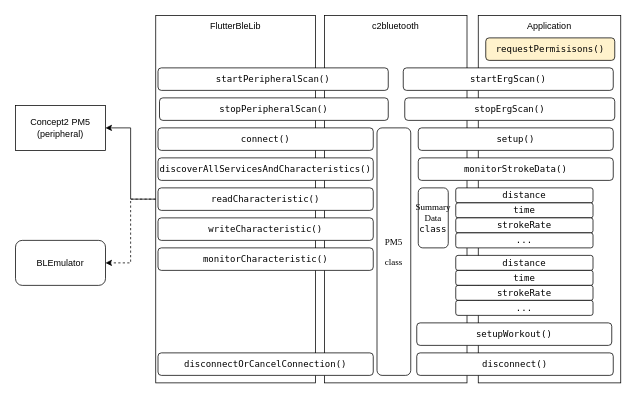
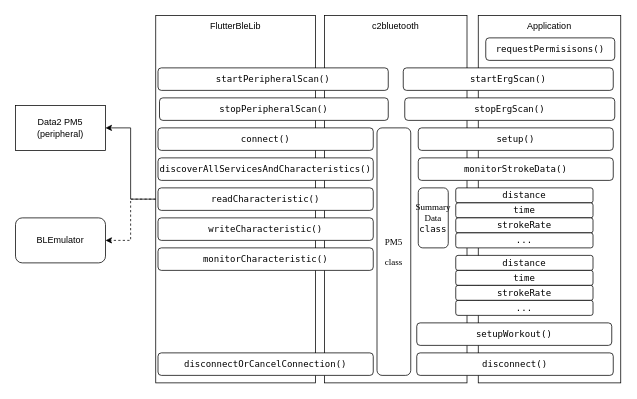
  <mxCell id="0" />
  <mxCell id="1" parent="0" />
- <mxCell id="2" value="Concept2 PM5&lt;br&gt;(peripheral)" style="rounded=1;whiteSpace=wrap;html=1;arcSize=0;" parent="1" vertex="1"><mxGeometry x="20" y="140" width="120" height="60" as="geometry" /></mxCell>
+ <mxCell id="2" value="Data2 PM5&lt;br&gt;(peripheral)" style="rounded=1;whiteSpace=wrap;html=1;arcSize=0;" parent="1" vertex="1"><mxGeometry x="20" y="140" width="120" height="60" as="geometry" /></mxCell>
  <mxCell id="3" style="edgeStyle=orthogonalEdgeStyle;rounded=0;orthogonalLoop=1;jettySize=auto;html=1;exitX=0;exitY=0.5;exitDx=0;exitDy=0;entryX=1;entryY=0.5;entryDx=0;entryDy=0;" parent="1" source="6" target="2" edge="1"><mxGeometry relative="1" as="geometry"><mxPoint x="247" y="340" as="sourcePoint" /></mxGeometry></mxCell>
  <mxCell id="4" style="edgeStyle=orthogonalEdgeStyle;rounded=0;orthogonalLoop=1;jettySize=auto;html=1;exitX=0;exitY=0.5;exitDx=0;exitDy=0;entryX=1;entryY=0.5;entryDx=0;entryDy=0;dashed=1;" parent="1" source="6" target="5" edge="1"><mxGeometry relative="1" as="geometry"><mxPoint x="247" y="340" as="sourcePoint" /></mxGeometry></mxCell>
- <mxCell id="5" value="BLEmulator" style="rounded=1;whiteSpace=wrap;html=1;" parent="1" vertex="1"><mxGeometry x="20" y="320" width="120" height="60" as="geometry" /></mxCell>
+ <mxCell id="5" value="BLEmulator" style="rounded=1;whiteSpace=wrap;html=1;" parent="1" vertex="1"><mxGeometry x="20" y="290" width="120" height="60" as="geometry" /></mxCell>
  <mxCell id="6" value="FlutterBleLib" style="rounded=0;whiteSpace=wrap;html=1;verticalAlign=top;" parent="1" vertex="1"><mxGeometry x="207" y="20" width="213" height="490" as="geometry" /></mxCell>
  <mxCell id="7" value="c2bluetooth" style="rounded=0;whiteSpace=wrap;html=1;verticalAlign=top;" parent="1" vertex="1"><mxGeometry x="432" y="20" width="190" height="490" as="geometry" /></mxCell>
  <mxCell id="8" value="Application" style="rounded=0;whiteSpace=wrap;html=1;verticalAlign=top;" parent="1" vertex="1"><mxGeometry x="637" y="20" width="190" height="490" as="geometry" /></mxCell>
  <mxCell id="9" value="&lt;pre&gt;&lt;span class=&quot;pl-en&quot;&gt;startPeripheralScan()&lt;/span&gt;&lt;/pre&gt;" style="rounded=1;whiteSpace=wrap;html=1;" parent="1" vertex="1"><mxGeometry x="210" y="90" width="307" height="30" as="geometry" /></mxCell>
  <mxCell id="10" value="&lt;pre&gt;&lt;span class=&quot;pl-en&quot;&gt;connect()&lt;/span&gt;&lt;/pre&gt;" style="rounded=1;whiteSpace=wrap;html=1;" parent="1" vertex="1"><mxGeometry x="210" y="170" width="287" height="30" as="geometry" /></mxCell>
  <mxCell id="11" value="&lt;pre&gt;&lt;span class=&quot;pl-en&quot;&gt;discoverAllServicesAndCharacteristics()&lt;/span&gt;&lt;/pre&gt;" style="rounded=1;whiteSpace=wrap;html=1;" parent="1" vertex="1"><mxGeometry x="210" y="210" width="287" height="30" as="geometry" /></mxCell>
  <mxCell id="12" value="&lt;pre&gt;startErgScan()&lt;/pre&gt;" style="rounded=1;whiteSpace=wrap;html=1;" parent="1" vertex="1"><mxGeometry x="537" y="90" width="280" height="30" as="geometry" /></mxCell>
  <mxCell id="13" value="&lt;pre&gt;&lt;span class=&quot;pl-en&quot;&gt;readCharacteristic()&lt;/span&gt;&lt;/pre&gt;" style="rounded=1;whiteSpace=wrap;html=1;" parent="1" vertex="1"><mxGeometry x="210" y="250" width="287" height="30" as="geometry" /></mxCell>
  <mxCell id="14" value="&lt;pre&gt;&lt;span class=&quot;pl-en&quot;&gt;writeCharacteristic()&lt;/span&gt;&lt;/pre&gt;" style="rounded=1;whiteSpace=wrap;html=1;" parent="1" vertex="1"><mxGeometry x="210" y="290" width="287" height="30" as="geometry" /></mxCell>
  <mxCell id="15" value="&lt;pre&gt;&lt;span class=&quot;pl-en&quot;&gt;&lt;font face=&quot;Verdana&quot;&gt;PM5&lt;/font&gt;&lt;/span&gt;&lt;/pre&gt;&lt;pre&gt;&lt;span class=&quot;pl-en&quot;&gt;&lt;font face=&quot;Verdana&quot;&gt;class&lt;/font&gt;&lt;/span&gt;&lt;/pre&gt;" style="rounded=1;whiteSpace=wrap;html=1;" parent="1" vertex="1"><mxGeometry x="502" y="170" width="45" height="330" as="geometry" /></mxCell>
  <mxCell id="16" value="&lt;pre&gt;&lt;span class=&quot;pl-en&quot;&gt;distance&lt;/span&gt;&lt;/pre&gt;" style="rounded=1;whiteSpace=wrap;html=1;" parent="1" vertex="1"><mxGeometry x="607" y="250" width="183" height="20" as="geometry" /></mxCell>
  <mxCell id="17" value="&lt;pre&gt;&lt;span class=&quot;pl-en&quot;&gt;time&lt;/span&gt;&lt;/pre&gt;" style="rounded=1;whiteSpace=wrap;html=1;" parent="1" vertex="1"><mxGeometry x="607" y="270" width="183" height="20" as="geometry" /></mxCell>
  <mxCell id="18" value="&lt;pre&gt;&lt;span class=&quot;pl-en&quot;&gt;stopPeripheralScan()&lt;/span&gt;&lt;/pre&gt;" style="rounded=1;whiteSpace=wrap;html=1;" parent="1" vertex="1"><mxGeometry x="212" y="130" width="305" height="30" as="geometry" /></mxCell>
  <mxCell id="19" value="&lt;pre&gt;&lt;span class=&quot;pl-en&quot;&gt;setup()&lt;/span&gt;&lt;/pre&gt;" style="rounded=1;whiteSpace=wrap;html=1;" parent="1" vertex="1"><mxGeometry x="557" y="170" width="260" height="30" as="geometry" /></mxCell>
  <mxCell id="20" value="&lt;pre&gt;stopErgScan()&lt;/pre&gt;" style="rounded=1;whiteSpace=wrap;html=1;" parent="1" vertex="1"><mxGeometry x="539" y="130" width="280" height="30" as="geometry" /></mxCell>
  <mxCell id="21" value="&lt;pre&gt;&lt;span class=&quot;pl-en&quot;&gt;disconnectOrCancelConnection()&lt;/span&gt;&lt;/pre&gt;" style="rounded=1;whiteSpace=wrap;html=1;" parent="1" vertex="1"><mxGeometry x="210" y="470" width="287" height="30" as="geometry" /></mxCell>
  <mxCell id="22" value="&lt;pre&gt;&lt;span class=&quot;pl-en&quot;&gt;disconnect()&lt;/span&gt;&lt;/pre&gt;" style="rounded=1;whiteSpace=wrap;html=1;" parent="1" vertex="1"><mxGeometry x="555" y="470" width="262" height="30" as="geometry" /></mxCell>
  <mxCell id="23" value="&lt;pre&gt;&lt;span class=&quot;pl-en&quot;&gt;monitorCharacteristic()&lt;/span&gt;&lt;/pre&gt;" style="rounded=1;whiteSpace=wrap;html=1;" parent="1" vertex="1"><mxGeometry x="210" y="330" width="287" height="30" as="geometry" /></mxCell>
  <mxCell id="24" value="&lt;pre&gt;&lt;font face=&quot;Verdana&quot;&gt;Summary&lt;br&gt;Data&lt;br/&gt;&lt;/font&gt;class&lt;/pre&gt;" style="rounded=1;whiteSpace=wrap;html=1;" parent="1" vertex="1"><mxGeometry x="557" y="250" width="40" height="80" as="geometry" /></mxCell>
  <mxCell id="25" value="&lt;pre&gt;&lt;span class=&quot;pl-en&quot;&gt;monitorStrokeData&lt;/span&gt;()&lt;/pre&gt;" style="rounded=1;whiteSpace=wrap;html=1;" parent="1" vertex="1"><mxGeometry x="557" y="210" width="260" height="30" as="geometry" /></mxCell>
  <mxCell id="26" value="&lt;pre&gt;strokeRate&lt;/pre&gt;" style="rounded=1;whiteSpace=wrap;html=1;" parent="1" vertex="1"><mxGeometry x="607" y="290" width="183" height="20" as="geometry" /></mxCell>
  <mxCell id="27" value="&lt;pre&gt;&lt;span class=&quot;pl-en&quot;&gt;...&lt;/span&gt;&lt;/pre&gt;" style="rounded=1;whiteSpace=wrap;html=1;" parent="1" vertex="1"><mxGeometry x="607" y="310" width="183" height="20" as="geometry" /></mxCell>
  <mxCell id="28" value="&lt;pre&gt;&lt;span class=&quot;pl-en&quot;&gt;setupWorkout()&lt;/span&gt;&lt;/pre&gt;" style="rounded=1;whiteSpace=wrap;html=1;" parent="1" vertex="1"><mxGeometry x="555" y="430" width="260" height="30" as="geometry" /></mxCell>
- <mxCell id="29" value="&lt;pre&gt;requestPermisisons()&lt;/pre&gt;" style="rounded=1;whiteSpace=wrap;html=1;fillColor=#fff2cc;" parent="1" vertex="1"><mxGeometry x="647" y="50" width="172" height="30" as="geometry" /></mxCell>
+ <mxCell id="29" value="&lt;pre&gt;requestPermisisons()&lt;/pre&gt;" style="rounded=1;whiteSpace=wrap;html=1;" parent="1" vertex="1"><mxGeometry x="647" y="50" width="172" height="30" as="geometry" /></mxCell>
  <mxCell id="30" value="&lt;pre&gt;&lt;span class=&quot;pl-en&quot;&gt;distance&lt;/span&gt;&lt;/pre&gt;" style="rounded=1;whiteSpace=wrap;html=1;" parent="1" vertex="1"><mxGeometry x="607" y="340" width="183" height="20" as="geometry" /></mxCell>
  <mxCell id="31" value="&lt;pre&gt;&lt;span class=&quot;pl-en&quot;&gt;time&lt;/span&gt;&lt;/pre&gt;" style="rounded=1;whiteSpace=wrap;html=1;" parent="1" vertex="1"><mxGeometry x="607" y="360" width="183" height="20" as="geometry" /></mxCell>
  <mxCell id="32" value="&lt;pre&gt;strokeRate&lt;/pre&gt;" style="rounded=1;whiteSpace=wrap;html=1;" parent="1" vertex="1"><mxGeometry x="607" y="380" width="183" height="20" as="geometry" /></mxCell>
  <mxCell id="33" value="&lt;pre&gt;&lt;span class=&quot;pl-en&quot;&gt;...&lt;/span&gt;&lt;/pre&gt;" style="rounded=1;whiteSpace=wrap;html=1;" parent="1" vertex="1"><mxGeometry x="607" y="400" width="183" height="20" as="geometry" /></mxCell>
